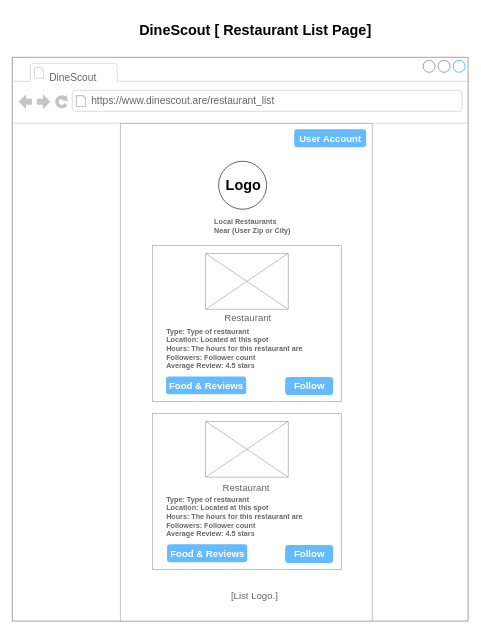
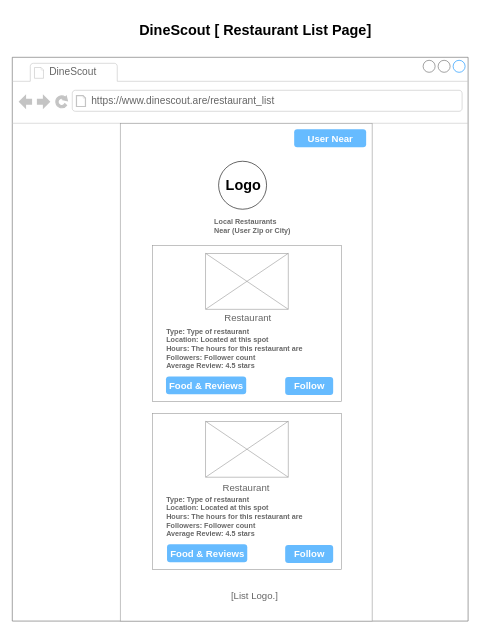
  <mxCell id="0" />
  <mxCell id="1" parent="0" />
  <mxCell id="2" value="" style="strokeWidth=1;shadow=0;dashed=0;align=center;html=1;shape=mxgraph.mockup.containers.browserWindow;rSize=0;strokeColor=#666666;strokeColor2=#008cff;strokeColor3=#c4c4c4;mainText=,;recursiveResize=0;" parent="1" vertex="1"><mxGeometry x="20" y="95" width="760" height="940" as="geometry" /></mxCell>
- <mxCell id="3" value="DineScout" style="strokeWidth=1;shadow=0;dashed=0;align=center;html=1;shape=mxgraph.mockup.containers.anchor;fontSize=17;fontColor=#666666;align=left;whiteSpace=wrap;" parent="2" vertex="1"><mxGeometry x="60" y="22" width="110" height="26" as="geometry" /></mxCell>
+ <mxCell id="3" value="DineScout" style="strokeWidth=1;shadow=0;dashed=0;align=center;html=1;shape=mxgraph.mockup.containers.anchor;fontSize=17;fontColor=#666666;align=left;whiteSpace=wrap;" parent="2" vertex="1"><mxGeometry x="60" y="12" width="110" height="26" as="geometry" /></mxCell>
  <mxCell id="4" value="https://www.dinescout.are/restaurant_list" style="strokeWidth=1;shadow=0;dashed=0;align=center;html=1;shape=mxgraph.mockup.containers.anchor;rSize=0;fontSize=17;fontColor=#666666;align=left;" parent="2" vertex="1"><mxGeometry x="130" y="60" width="250" height="26" as="geometry" /></mxCell>
  <mxCell id="5" value="" style="strokeWidth=1;shadow=0;dashed=0;align=center;html=1;shape=mxgraph.mockup.forms.rrect;rSize=0;strokeColor=#999999;fillColor=#ffffff;" parent="2" vertex="1"><mxGeometry x="180" y="110" width="420" height="830" as="geometry" /></mxCell>
  <mxCell id="6" value="&lt;b&gt;Local Restaurants&amp;nbsp;&lt;/b&gt;&lt;div&gt;&lt;b&gt;Near (User Zip or City)&lt;/b&gt;&lt;/div&gt;&lt;div&gt;&lt;b&gt;&lt;br&gt;&lt;/b&gt;&lt;/div&gt;" style="strokeWidth=1;shadow=0;dashed=0;align=center;html=1;shape=mxgraph.mockup.forms.anchor;fontSize=12;fontColor=#666666;align=left;resizeWidth=1;spacingLeft=0;" parent="5" vertex="1"><mxGeometry width="273" height="40" relative="1" as="geometry"><mxPoint x="155" y="159" as="offset" /></mxGeometry></mxCell>
  <mxCell id="7" value="" style="strokeWidth=1;shadow=0;dashed=0;align=center;html=1;shape=mxgraph.mockup.forms.rrect;rSize=0;strokeColor=#999999;fontColor=#666666;align=left;spacingLeft=5;resizeWidth=1;" parent="5" vertex="1"><mxGeometry width="315" height="260" relative="1" as="geometry"><mxPoint x="54" y="204" as="offset" /></mxGeometry></mxCell>
  <mxCell id="8" value="&lt;span style=&quot;font-size: 16px;&quot;&gt;Restaurant&lt;/span&gt;" style="strokeWidth=1;shadow=0;dashed=0;align=center;html=1;shape=mxgraph.mockup.forms.anchor;fontSize=12;fontColor=#666666;align=left;resizeWidth=1;spacingLeft=0;" parent="5" vertex="1"><mxGeometry width="70" height="20" relative="1" as="geometry"><mxPoint x="172" y="315" as="offset" /></mxGeometry></mxCell>
  <mxCell id="9" value="" style="ellipse;whiteSpace=wrap;html=1;aspect=fixed;" parent="5" vertex="1"><mxGeometry x="163.98" y="63.303" width="80" height="80" as="geometry" /></mxCell>
  <mxCell id="10" value="Logo" style="text;strokeColor=none;fillColor=none;html=1;fontSize=24;fontStyle=1;verticalAlign=middle;align=center;" parent="5" vertex="1"><mxGeometry x="100" y="80.61" width="210" height="45.39" as="geometry" /></mxCell>
  <mxCell id="11" value="Follow" style="strokeWidth=1;shadow=0;dashed=0;align=center;html=1;shape=mxgraph.mockup.forms.rrect;rSize=5;strokeColor=none;fontColor=#ffffff;fillColor=#66bbff;fontSize=16;fontStyle=1;" parent="5" vertex="1"><mxGeometry x="275" y="423.0" width="80" height="30" as="geometry" /></mxCell>
  <mxCell id="12" value="" style="verticalLabelPosition=bottom;shadow=0;dashed=0;align=center;html=1;verticalAlign=top;strokeWidth=1;shape=mxgraph.mockup.graphics.simpleIcon;strokeColor=#999999;" parent="5" vertex="1"><mxGeometry x="142.5" y="217" width="137.5" height="93" as="geometry" /></mxCell>
  <mxCell id="13" value="&lt;div&gt;&lt;b&gt;Type: Type of restaurant&lt;/b&gt;&lt;/div&gt;&lt;div&gt;&lt;b&gt;Location: Located at this spot&lt;/b&gt;&lt;/div&gt;&lt;div&gt;&lt;b&gt;Hours: The hours for this restaurant are&lt;/b&gt;&lt;/div&gt;&lt;div&gt;&lt;b&gt;Followers: Follower count&lt;/b&gt;&lt;/div&gt;&lt;div&gt;&lt;b&gt;Average Review: 4.5 stars&lt;/b&gt;&lt;/div&gt;" style="strokeWidth=1;shadow=0;dashed=0;align=center;html=1;shape=mxgraph.mockup.forms.anchor;fontSize=12;fontColor=#666666;align=left;resizeWidth=1;spacingLeft=0;perimeterSpacing=5;" parent="5" vertex="1"><mxGeometry x="74.75" y="356" width="273" height="40" as="geometry" /></mxCell>
- <mxCell id="14" value="User Account" style="strokeWidth=1;shadow=0;dashed=0;align=center;html=1;shape=mxgraph.mockup.forms.rrect;rSize=5;strokeColor=none;fontColor=#ffffff;fillColor=#66bbff;fontSize=16;fontStyle=1;" parent="5" vertex="1"><mxGeometry x="290" y="10" width="120" height="30" as="geometry" /></mxCell>
+ <mxCell id="14" value="User Near" style="strokeWidth=1;shadow=0;dashed=0;align=center;html=1;shape=mxgraph.mockup.forms.rrect;rSize=5;strokeColor=none;fontColor=#ffffff;fillColor=#66bbff;fontSize=16;fontStyle=1;" parent="5" vertex="1"><mxGeometry x="290" y="10" width="120" height="30" as="geometry" /></mxCell>
  <mxCell id="15" value="Food &amp;amp; Reviews" style="strokeWidth=1;shadow=0;dashed=0;align=center;html=1;shape=mxgraph.mockup.forms.rrect;rSize=5;strokeColor=none;fontColor=#ffffff;fillColor=#66bbff;fontSize=16;fontStyle=1;" parent="5" vertex="1"><mxGeometry x="76.25" y="422" width="133.75" height="30" as="geometry" /></mxCell>
  <mxCell id="16" value="&lt;span style=&quot;font-size: 16px;&quot;&gt;[List Logo.]&lt;/span&gt;" style="strokeWidth=1;shadow=0;dashed=0;align=center;html=1;shape=mxgraph.mockup.forms.anchor;fontSize=12;fontColor=#666666;align=left;resizeWidth=1;spacingLeft=0;" parent="5" vertex="1"><mxGeometry x="183.25" y="778" width="70" height="20" as="geometry" /></mxCell>
  <mxCell id="17" value="DineScout [ Restaurant&amp;nbsp;List Page]" style="text;strokeColor=none;fillColor=none;html=1;fontSize=24;fontStyle=1;verticalAlign=middle;align=center;" parent="1" vertex="1"><mxGeometry x="375" y="20" width="100" height="60" as="geometry" /></mxCell>
  <mxCell id="18" value="" style="strokeWidth=1;shadow=0;dashed=0;align=center;html=1;shape=mxgraph.mockup.forms.rrect;rSize=0;strokeColor=#999999;fontColor=#666666;align=left;spacingLeft=5;resizeWidth=1;" parent="1" vertex="1"><mxGeometry x="254" y="689" width="315" height="260" as="geometry" /></mxCell>
  <mxCell id="19" value="Follow" style="strokeWidth=1;shadow=0;dashed=0;align=center;html=1;shape=mxgraph.mockup.forms.rrect;rSize=5;strokeColor=none;fontColor=#ffffff;fillColor=#66bbff;fontSize=16;fontStyle=1;" parent="1" vertex="1"><mxGeometry x="475" y="908" width="80" height="30" as="geometry" /></mxCell>
  <mxCell id="20" value="" style="verticalLabelPosition=bottom;shadow=0;dashed=0;align=center;html=1;verticalAlign=top;strokeWidth=1;shape=mxgraph.mockup.graphics.simpleIcon;strokeColor=#999999;" parent="1" vertex="1"><mxGeometry x="342.5" y="702" width="137.5" height="93" as="geometry" /></mxCell>
  <mxCell id="21" value="&lt;div&gt;&lt;b&gt;Type: Type of restaurant&lt;/b&gt;&lt;/div&gt;&lt;div&gt;&lt;b&gt;Location: Located at this spot&lt;/b&gt;&lt;/div&gt;&lt;div&gt;&lt;b&gt;Hours: The hours for this restaurant are&lt;/b&gt;&lt;/div&gt;&lt;div&gt;&lt;b&gt;Followers: Follower count&lt;/b&gt;&lt;/div&gt;&lt;div&gt;&lt;b&gt;Average Review: 4.5 stars&lt;/b&gt;&lt;/div&gt;" style="strokeWidth=1;shadow=0;dashed=0;align=center;html=1;shape=mxgraph.mockup.forms.anchor;fontSize=12;fontColor=#666666;align=left;resizeWidth=1;spacingLeft=0;perimeterSpacing=5;" parent="1" vertex="1"><mxGeometry x="274.75" y="841" width="273" height="40" as="geometry" /></mxCell>
  <mxCell id="22" value="&lt;span style=&quot;font-size: 16px;&quot;&gt;Restaurant&lt;/span&gt;" style="strokeWidth=1;shadow=0;dashed=0;align=center;html=1;shape=mxgraph.mockup.forms.anchor;fontSize=12;fontColor=#666666;align=left;resizeWidth=1;spacingLeft=0;" parent="1" vertex="1"><mxGeometry x="369.25" y="802" width="70" height="20" as="geometry" /></mxCell>
  <mxCell id="23" value="Food &amp;amp; Reviews" style="strokeWidth=1;shadow=0;dashed=0;align=center;html=1;shape=mxgraph.mockup.forms.rrect;rSize=5;strokeColor=none;fontColor=#ffffff;fillColor=#66bbff;fontSize=16;fontStyle=1;" vertex="1" parent="1"><mxGeometry x="278" y="907" width="133.75" height="30" as="geometry" /></mxCell>
